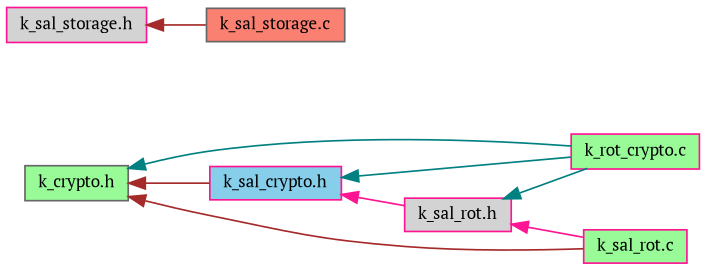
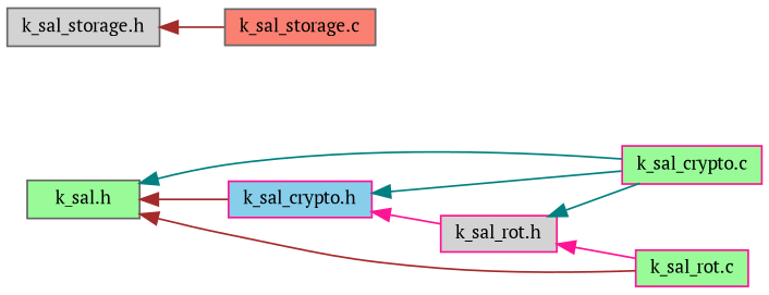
  digraph {
    fontname="PT Serif"
    rankdir=LR
    node [color=deeppink fillcolor=palegreen fontname="PT Serif" fontsize=10 shape=record style=filled]
    edge [color=brown dir=back fontname="PT Serif" fontsize=10 labelfontname=Helvetica labelfontsize=10 style=solid]
-   n1 [color=gray40 fontcolor=black height=0.2 label="k_crypto.h" width=0.4]
+   n1 [color=gray40 fontcolor=black height=0.2 label="k_sal.h" width=0.4]
    n2 [fillcolor=skyblue height=0.2 label="k_sal_crypto.h" width=0.4]
-   n3 [height=0.2 label="k_rot_crypto.c" width=0.4]
+   n3 [height=0.2 label="k_sal_crypto.c" width=0.4]
    n4 [height=0.2 label="k_sal_rot.c" width=0.4]
    n5 [fillcolor=lightgrey height=0.2 label="k_sal_rot.h" width=0.4]
-   n6 [fillcolor=lightgrey height=0.2 label="k_sal_storage.h" width=0.4]
+   n6 [color=gray40 fillcolor=lightgrey height=0.2 label="k_sal_storage.h" width=0.4]
    n7 [color=gray40 fillcolor=salmon height=0.2 label="k_sal_storage.c" width=0.4]
    n1 -> n2
    n1 -> n3 [color=teal]
    n1 -> n4
    n2 -> n3 [color=teal]
    n2 -> n5 [color=deeppink]
    n5 -> n3 [color=teal]
    n5 -> n4 [color=deeppink]
    n6 -> n7
  }
